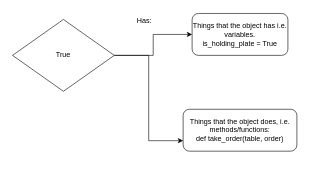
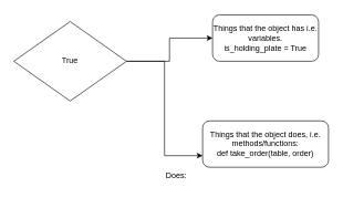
  <mxCell id="0" />
  <mxCell id="1" parent="0" />
  <mxCell id="2" style="edgeStyle=orthogonalEdgeStyle;rounded=0;orthogonalLoop=1;jettySize=auto;html=1;" edge="1" parent="1" source="4" target="5"><mxGeometry relative="1" as="geometry" /></mxCell>
  <mxCell id="3" style="edgeStyle=orthogonalEdgeStyle;rounded=0;orthogonalLoop=1;jettySize=auto;html=1;entryX=0;entryY=0.75;entryDx=0;entryDy=0;" edge="1" parent="1" source="4" target="7"><mxGeometry relative="1" as="geometry" /></mxCell>
  <mxCell id="4" value="True" style="rhombus;whiteSpace=wrap;html=1;" vertex="1" parent="1"><mxGeometry x="20" y="32" width="170" height="120" as="geometry" /></mxCell>
  <mxCell id="5" value="&lt;div&gt;Things that the object has i.e. variables.&lt;/div&gt;&lt;div&gt;is_holding_plate = True&lt;/div&gt;" style="rounded=1;whiteSpace=wrap;html=1;" vertex="1" parent="1"><mxGeometry x="320" y="22" width="160" height="70" as="geometry" /></mxCell>
- <mxCell id="6" value="Has:" style="text;html=1;align=center;verticalAlign=middle;resizable=0;points=[];autosize=1;strokeColor=none;fillColor=none;" vertex="1" parent="1"><mxGeometry x="215" y="20" width="50" height="30" as="geometry" /></mxCell>
  <mxCell id="7" value="&lt;div&gt;Things that the object does, i.e. methods/functions:&lt;/div&gt;&lt;div&gt;def take_order(table, order)&lt;/div&gt;" style="rounded=1;whiteSpace=wrap;html=1;" vertex="1" parent="1"><mxGeometry x="305" y="182" width="190" height="70" as="geometry" /></mxCell>
+ <mxCell id="8" value="&lt;div&gt;Does:&lt;/div&gt;&lt;div&gt;&lt;br&gt;&lt;/div&gt;" style="text;html=1;align=center;verticalAlign=middle;resizable=0;points=[];autosize=1;strokeColor=none;fillColor=none;" vertex="1" parent="1"><mxGeometry x="240" y="252" width="50" height="40" as="geometry" /></mxCell>
